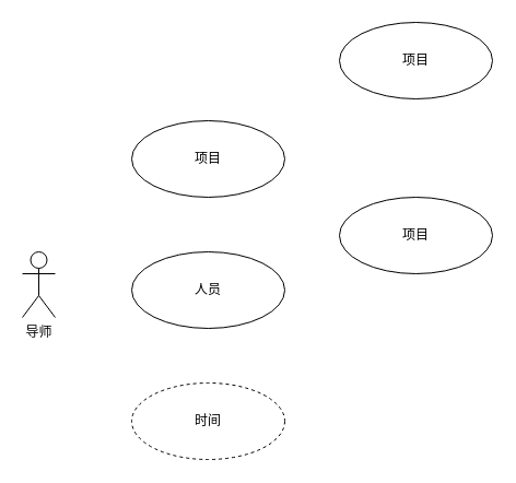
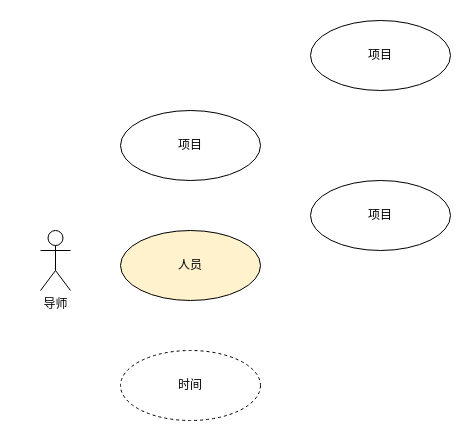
  <mxCell id="0" />
  <mxCell id="1" parent="0" />
- <mxCell id="2" value="导师" style="shape=umlActor;verticalLabelPosition=bottom;verticalAlign=top;html=1;" vertex="1" parent="1"><mxGeometry x="20" y="230" width="30" height="60" as="geometry" /></mxCell>
+ <mxCell id="2" value="导师" style="shape=umlActor;verticalLabelPosition=bottom;verticalAlign=top;html=1;" vertex="1" parent="1"><mxGeometry x="40" y="230" width="30" height="60" as="geometry" /></mxCell>
  <mxCell id="3" value="项目" style="ellipse;whiteSpace=wrap;html=1;shadow=0;" vertex="1" parent="1"><mxGeometry x="120" y="110" width="140" height="70" as="geometry" /></mxCell>
- <mxCell id="4" value="人员" style="ellipse;whiteSpace=wrap;html=1;shadow=0;" vertex="1" parent="1"><mxGeometry x="120" y="230" width="140" height="70" as="geometry" /></mxCell>
+ <mxCell id="4" value="人员" style="ellipse;whiteSpace=wrap;html=1;shadow=0;fillColor=#fff2cc;" vertex="1" parent="1"><mxGeometry x="120" y="230" width="140" height="70" as="geometry" /></mxCell>
  <mxCell id="5" value="时间" style="ellipse;whiteSpace=wrap;html=1;shadow=0;dashed=1;" vertex="1" parent="1"><mxGeometry x="120" y="350" width="140" height="70" as="geometry" /></mxCell>
  <mxCell id="6" value="项目" style="ellipse;whiteSpace=wrap;html=1;shadow=0;" vertex="1" parent="1"><mxGeometry x="310" y="20" width="140" height="70" as="geometry" /></mxCell>
  <mxCell id="7" value="项目" style="ellipse;whiteSpace=wrap;html=1;shadow=0;" vertex="1" parent="1"><mxGeometry x="310" y="180" width="140" height="70" as="geometry" /></mxCell>
